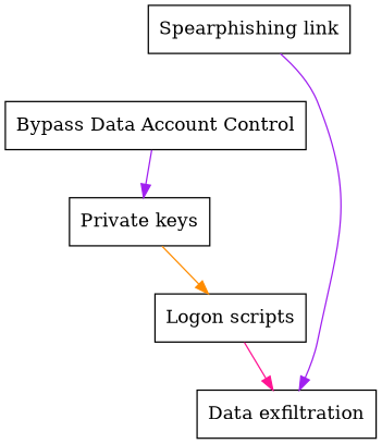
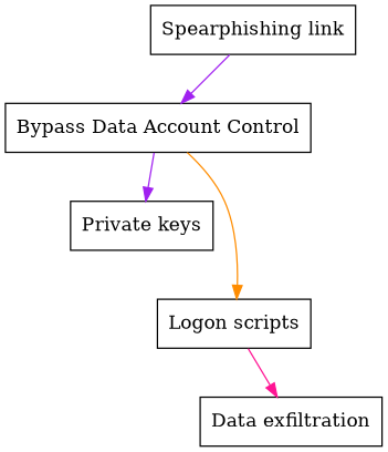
  digraph {
    node [shape=box]
    edge [color=purple]
    n1 [label="Spearphishing link"]
    n2 [label="Bypass Data Account Control"]
    n3 [label="Private keys"]
    n4 [label="Logon scripts"]
    n5 [label="Data exfiltration"]
-   n1 -> n5
+   n1 -> n2
    n2 -> n3
-   n3 -> n4 [color=darkorange]
+   n2 -> n4 [color=darkorange]
    n4 -> n5 [color=deeppink]
  }
